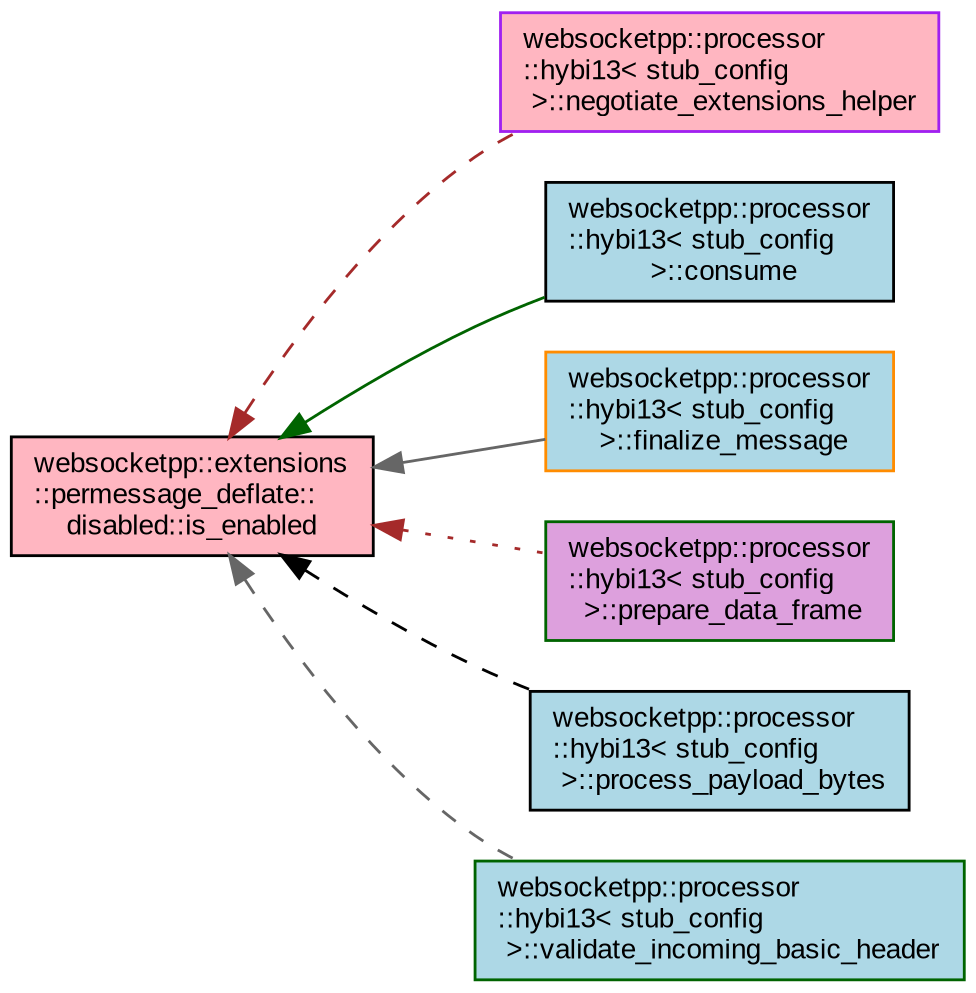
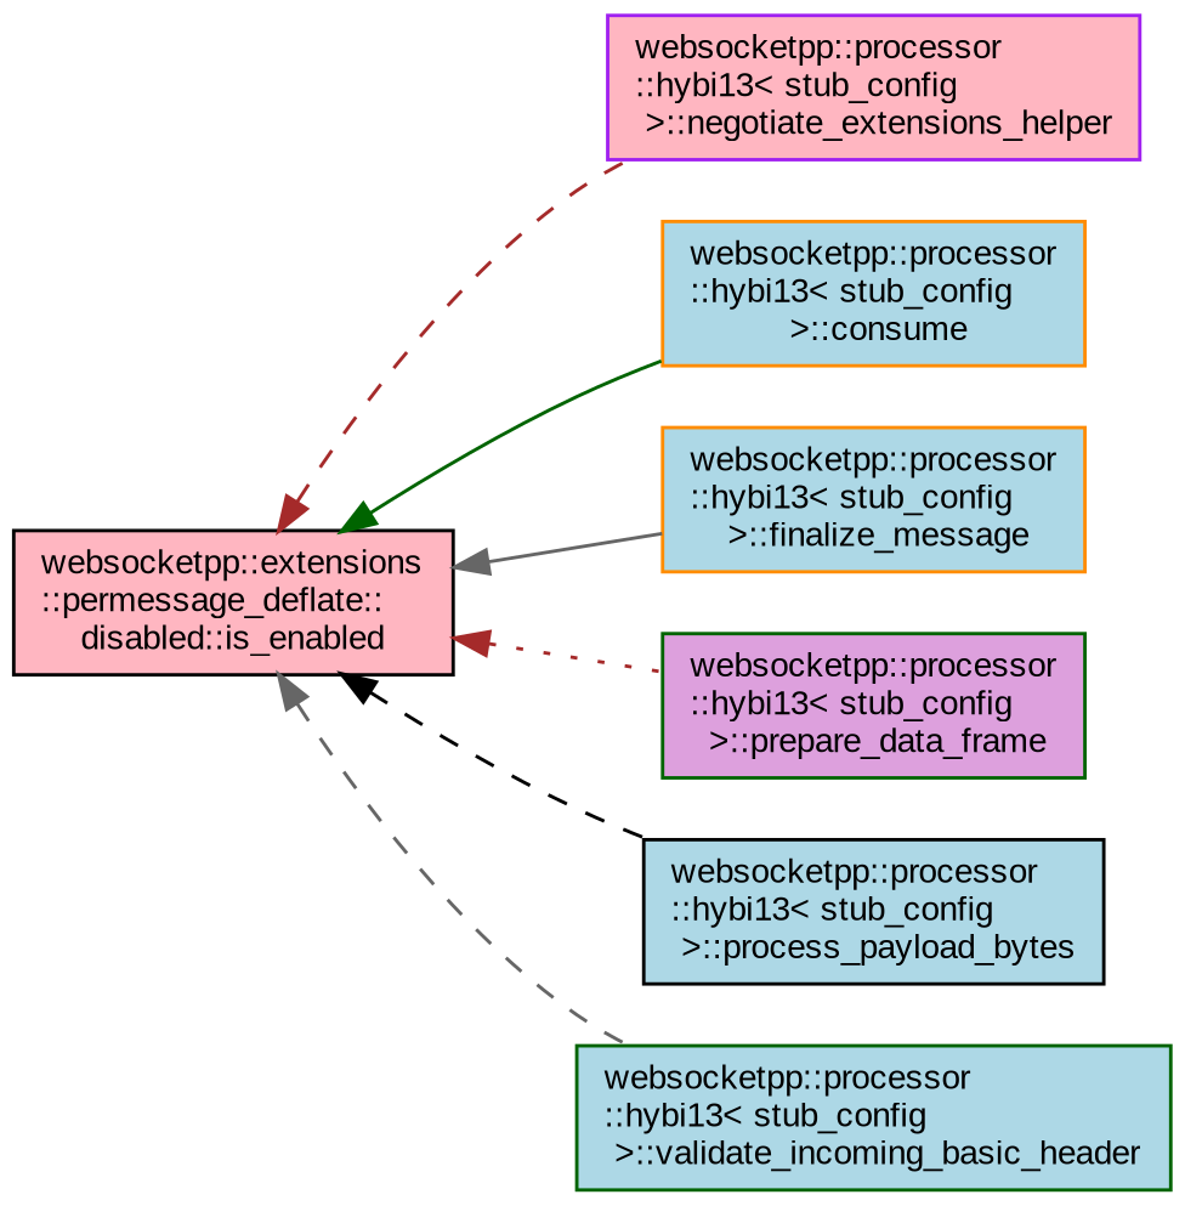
  digraph {
    rankdir=LR
    fontname="Liberation Sans"
    node [color=black fillcolor=lightblue fontname="Liberation Sans" fontsize=10 shape=record style=filled]
    edge [color=brown dir=back fontname="Liberation Sans" fontsize=10 labelfontname=Helvetica labelfontsize=10 style=dashed]
    n1 [fillcolor=lightpink fontcolor=black height=0.2 label="websocketpp::extensions\l::permessage_deflate::\ldisabled::is_enabled" width=0.4]
    n2 [color=purple fillcolor=lightpink height=0.2 label="websocketpp::processor\l::hybi13\< stub_config\l \>::negotiate_extensions_helper" width=0.4]
-   n3 [height=0.2 label="websocketpp::processor\l::hybi13\< stub_config\l \>::consume" width=0.4]
+   n3 [color=darkorange height=0.2 label="websocketpp::processor\l::hybi13\< stub_config\l \>::consume" width=0.4]
    n4 [color=darkorange height=0.2 label="websocketpp::processor\l::hybi13\< stub_config\l \>::finalize_message" width=0.4]
    n5 [color=darkgreen fillcolor=plum height=0.2 label="websocketpp::processor\l::hybi13\< stub_config\l \>::prepare_data_frame" width=0.4]
    n6 [height=0.2 label="websocketpp::processor\l::hybi13\< stub_config\l \>::process_payload_bytes" width=0.4]
    n7 [color=darkgreen height=0.2 label="websocketpp::processor\l::hybi13\< stub_config\l \>::validate_incoming_basic_header" width=0.4]
    n1 -> n2
    n1 -> n3 [color=darkgreen style=solid]
    n1 -> n4 [color=gray40 style=solid]
    n1 -> n5 [style=dotted]
    n1 -> n6 [color=black]
    n1 -> n7 [color=gray40]
  }
